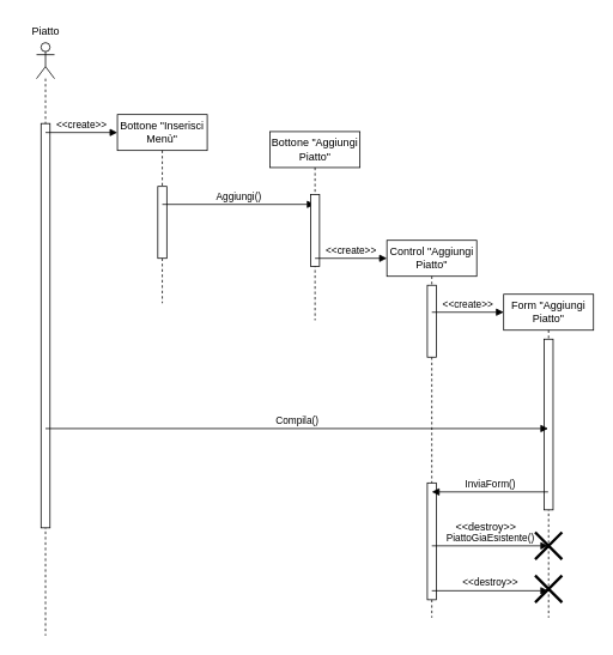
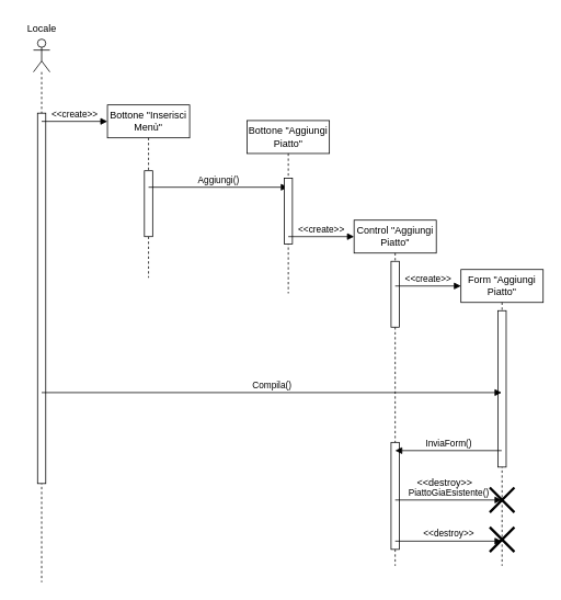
  <mxCell id="0" />
  <mxCell id="1" parent="0" />
  <mxCell id="2" value="" style="shape=umlLifeline;perimeter=lifelinePerimeter;whiteSpace=wrap;html=1;container=1;dropTarget=0;collapsible=0;recursiveResize=0;outlineConnect=0;portConstraint=eastwest;newEdgeStyle={&quot;curved&quot;:0,&quot;rounded&quot;:0};participant=umlActor;" parent="1" vertex="1"><mxGeometry x="40" y="47" width="20" height="660" as="geometry" /></mxCell>
  <mxCell id="3" value="" style="html=1;points=[[0,0,0,0,5],[0,1,0,0,-5],[1,0,0,0,5],[1,1,0,0,-5]];perimeter=orthogonalPerimeter;outlineConnect=0;targetShapes=umlLifeline;portConstraint=eastwest;newEdgeStyle={&quot;curved&quot;:0,&quot;rounded&quot;:0};" parent="2" vertex="1"><mxGeometry x="5" y="90" width="10" height="450" as="geometry" /></mxCell>
- <mxCell id="4" value="Piatto" style="text;html=1;align=center;verticalAlign=middle;resizable=0;points=[];autosize=1;strokeColor=none;fillColor=none;" parent="1" vertex="1"><mxGeometry x="20" y="20" width="60" height="30" as="geometry" /></mxCell>
+ <mxCell id="4" value="Locale" style="text;html=1;align=center;verticalAlign=middle;resizable=0;points=[];autosize=1;strokeColor=none;fillColor=none;" parent="1" vertex="1"><mxGeometry x="20" y="20" width="60" height="30" as="geometry" /></mxCell>
  <mxCell id="5" value="&amp;lt;&amp;lt;create&amp;gt;&amp;gt;" style="html=1;verticalAlign=bottom;endArrow=block;curved=0;rounded=0;" parent="1" edge="1"><mxGeometry width="80" relative="1" as="geometry"><mxPoint x="50" y="147" as="sourcePoint" /><mxPoint x="130" y="147" as="targetPoint" /></mxGeometry></mxCell>
  <mxCell id="6" value="Bottone &quot;Inserisci Menù&quot;" style="shape=umlLifeline;perimeter=lifelinePerimeter;whiteSpace=wrap;html=1;container=1;dropTarget=0;collapsible=0;recursiveResize=0;outlineConnect=0;portConstraint=eastwest;newEdgeStyle={&quot;curved&quot;:0,&quot;rounded&quot;:0};" parent="1" vertex="1"><mxGeometry x="130" y="127" width="100" height="210" as="geometry" /></mxCell>
  <mxCell id="7" value="" style="html=1;points=[[0,0,0,0,5],[0,1,0,0,-5],[1,0,0,0,5],[1,1,0,0,-5]];perimeter=orthogonalPerimeter;outlineConnect=0;targetShapes=umlLifeline;portConstraint=eastwest;newEdgeStyle={&quot;curved&quot;:0,&quot;rounded&quot;:0};" parent="6" vertex="1"><mxGeometry x="45" y="80" width="10" height="80" as="geometry" /></mxCell>
  <mxCell id="8" value="Aggiungi()" style="html=1;verticalAlign=bottom;endArrow=block;curved=0;rounded=0;" parent="1" target="9" edge="1"><mxGeometry width="80" relative="1" as="geometry"><mxPoint x="180" y="227" as="sourcePoint" /><mxPoint x="300" y="227" as="targetPoint" /></mxGeometry></mxCell>
  <mxCell id="9" value="Bottone &quot;Aggiungi Piatto&quot;" style="shape=umlLifeline;perimeter=lifelinePerimeter;whiteSpace=wrap;html=1;container=1;dropTarget=0;collapsible=0;recursiveResize=0;outlineConnect=0;portConstraint=eastwest;newEdgeStyle={&quot;curved&quot;:0,&quot;rounded&quot;:0};" parent="1" vertex="1"><mxGeometry x="300" y="146" width="100" height="210" as="geometry" /></mxCell>
  <mxCell id="10" value="" style="html=1;points=[[0,0,0,0,5],[0,1,0,0,-5],[1,0,0,0,5],[1,1,0,0,-5]];perimeter=orthogonalPerimeter;outlineConnect=0;targetShapes=umlLifeline;portConstraint=eastwest;newEdgeStyle={&quot;curved&quot;:0,&quot;rounded&quot;:0};" parent="9" vertex="1"><mxGeometry x="45" y="70" width="10" height="80" as="geometry" /></mxCell>
  <mxCell id="11" value="&amp;lt;&amp;lt;create&amp;gt;&amp;gt;" style="html=1;verticalAlign=bottom;endArrow=block;curved=0;rounded=0;" parent="1" edge="1"><mxGeometry width="80" relative="1" as="geometry"><mxPoint x="350" y="287" as="sourcePoint" /><mxPoint x="430" y="287" as="targetPoint" /></mxGeometry></mxCell>
  <mxCell id="12" value="Control &quot;Aggiungi Piatto&quot;" style="shape=umlLifeline;perimeter=lifelinePerimeter;whiteSpace=wrap;html=1;container=1;dropTarget=0;collapsible=0;recursiveResize=0;outlineConnect=0;portConstraint=eastwest;newEdgeStyle={&quot;curved&quot;:0,&quot;rounded&quot;:0};" parent="1" vertex="1"><mxGeometry x="430" y="267" width="100" height="420" as="geometry" /></mxCell>
  <mxCell id="13" value="" style="html=1;points=[[0,0,0,0,5],[0,1,0,0,-5],[1,0,0,0,5],[1,1,0,0,-5]];perimeter=orthogonalPerimeter;outlineConnect=0;targetShapes=umlLifeline;portConstraint=eastwest;newEdgeStyle={&quot;curved&quot;:0,&quot;rounded&quot;:0};" parent="12" vertex="1"><mxGeometry x="45" y="50" width="10" height="80" as="geometry" /></mxCell>
  <mxCell id="14" value="" style="html=1;points=[[0,0,0,0,5],[0,1,0,0,-5],[1,0,0,0,5],[1,1,0,0,-5]];perimeter=orthogonalPerimeter;outlineConnect=0;targetShapes=umlLifeline;portConstraint=eastwest;newEdgeStyle={&quot;curved&quot;:0,&quot;rounded&quot;:0};" parent="12" vertex="1"><mxGeometry x="45" y="270" width="10" height="130" as="geometry" /></mxCell>
  <mxCell id="15" value="&amp;lt;&amp;lt;create&amp;gt;&amp;gt;" style="html=1;verticalAlign=bottom;endArrow=block;curved=0;rounded=0;" parent="1" edge="1"><mxGeometry width="80" relative="1" as="geometry"><mxPoint x="480" y="347" as="sourcePoint" /><mxPoint x="560" y="347" as="targetPoint" /></mxGeometry></mxCell>
  <mxCell id="16" value="Form &quot;Aggiungi Piatto&quot;" style="shape=umlLifeline;perimeter=lifelinePerimeter;whiteSpace=wrap;html=1;container=1;dropTarget=0;collapsible=0;recursiveResize=0;outlineConnect=0;portConstraint=eastwest;newEdgeStyle={&quot;curved&quot;:0,&quot;rounded&quot;:0};" parent="1" vertex="1"><mxGeometry x="560" y="327" width="100" height="360" as="geometry" /></mxCell>
  <mxCell id="17" value="" style="html=1;points=[[0,0,0,0,5],[0,1,0,0,-5],[1,0,0,0,5],[1,1,0,0,-5]];perimeter=orthogonalPerimeter;outlineConnect=0;targetShapes=umlLifeline;portConstraint=eastwest;newEdgeStyle={&quot;curved&quot;:0,&quot;rounded&quot;:0};" parent="16" vertex="1"><mxGeometry x="45" y="50" width="10" height="190" as="geometry" /></mxCell>
  <mxCell id="18" value="" style="shape=umlDestroy;whiteSpace=wrap;html=1;strokeWidth=3;targetShapes=umlLifeline;" parent="16" vertex="1"><mxGeometry x="35" y="313" width="30" height="30" as="geometry" /></mxCell>
  <mxCell id="19" value="" style="shape=umlDestroy;whiteSpace=wrap;html=1;strokeWidth=3;targetShapes=umlLifeline;" parent="16" vertex="1"><mxGeometry x="35" y="265" width="30" height="30" as="geometry" /></mxCell>
  <mxCell id="20" value="Compila()" style="html=1;verticalAlign=bottom;endArrow=block;curved=0;rounded=0;" parent="1" target="16" edge="1"><mxGeometry width="80" relative="1" as="geometry"><mxPoint x="50" y="476.5" as="sourcePoint" /><mxPoint x="130" y="476.5" as="targetPoint" /></mxGeometry></mxCell>
  <mxCell id="21" value="InviaForm()" style="html=1;verticalAlign=bottom;endArrow=block;curved=0;rounded=0;" parent="1" source="16" edge="1"><mxGeometry width="80" relative="1" as="geometry"><mxPoint x="550" y="547" as="sourcePoint" /><mxPoint x="480" y="547" as="targetPoint" /></mxGeometry></mxCell>
  <mxCell id="22" value="&amp;lt;&amp;lt;destroy&amp;gt;&amp;gt;" style="html=1;verticalAlign=bottom;endArrow=block;curved=0;rounded=0;" parent="1" target="16" edge="1"><mxGeometry width="80" relative="1" as="geometry"><mxPoint x="480" y="657" as="sourcePoint" /><mxPoint x="560" y="657" as="targetPoint" /></mxGeometry></mxCell>
  <mxCell id="23" value="PiattoGiaEsistente()" style="html=1;verticalAlign=bottom;endArrow=block;curved=0;rounded=0;" parent="1" target="16" edge="1"><mxGeometry width="80" relative="1" as="geometry"><mxPoint x="480" y="607" as="sourcePoint" /><mxPoint x="560" y="607" as="targetPoint" /></mxGeometry></mxCell>
  <mxCell id="24" value="&amp;lt;&amp;lt;destroy&amp;gt;&amp;gt;" style="text;html=1;align=center;verticalAlign=middle;resizable=0;points=[];autosize=1;strokeColor=none;fillColor=none;" parent="1" vertex="1"><mxGeometry x="495" y="571" width="90" height="30" as="geometry" /></mxCell>
